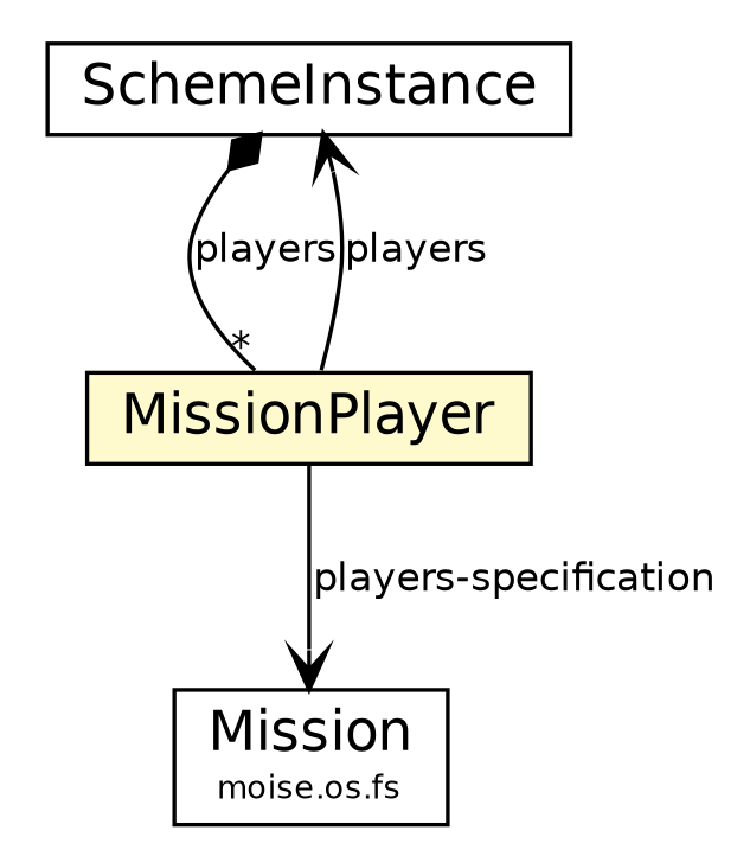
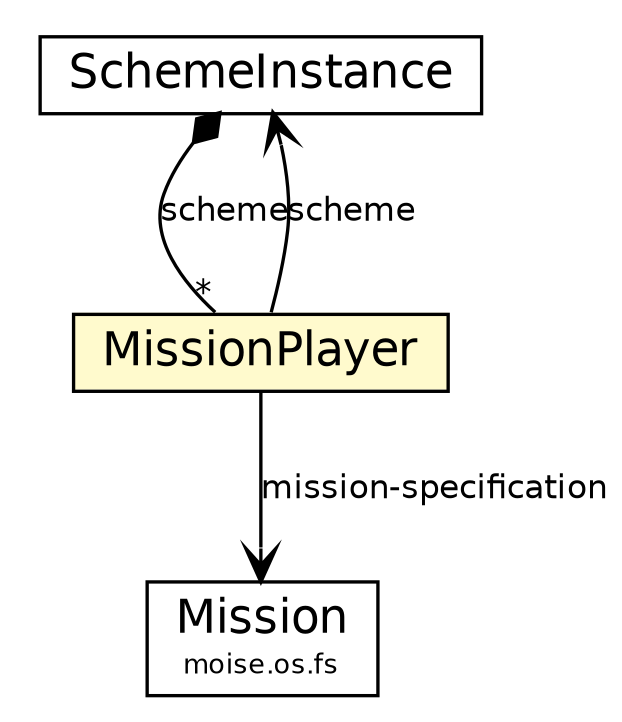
  digraph {
    nodesep=0.25
    ranksep=0.5
    node [fontcolor=black fontname=Helvetica fontsize=14.0 shape=plaintext]
    edge [arrowhead=open color=black fontcolor=black fontname=Helvetica fontsize=10.0 headport=p labelfontname=Helvetica labelfontsize=10 tailport=p]
    n1 [label=<<table title="moise.oe.SchemeInstance" border="0" cellborder="1" cellspacing="0" cellpadding="2" port="p" href="./SchemeInstance.html"> 		<tr><td><table border="0" cellspacing="0" cellpadding="1"> <tr><td align="center" balign="center"> SchemeInstance </td></tr> 		</table></td></tr> 		</table>>]
    n2 [label=<<table title="moise.oe.MissionPlayer" border="0" cellborder="1" cellspacing="0" cellpadding="2" port="p" bgcolor="lemonChiffon" href="./MissionPlayer.html"> 		<tr><td><table border="0" cellspacing="0" cellpadding="1"> <tr><td align="center" balign="center"> MissionPlayer </td></tr> 		</table></td></tr> 		</table>>]
    n3 [label=<<table title="moise.os.fs.Mission" border="0" cellborder="1" cellspacing="0" cellpadding="2" port="p" href="../os/fs/Mission.html"> 		<tr><td><table border="0" cellspacing="0" cellpadding="1"> <tr><td align="center" balign="center"> Mission </td></tr> <tr><td align="center" balign="center"><font point-size="8.0"> moise.os.fs </font></td></tr> 		</table></td></tr> 		</table>>]
-   n1 -> n2 [arrowhead=none arrowtail=diamond dir=both headlabel="*" label=players]
-   n2 -> n1 [label=players]
-   n2 -> n3 [label="players-specification"]
+   n1 -> n2 [arrowhead=none arrowtail=diamond dir=both headlabel="*" label=scheme]
+   n2 -> n1 [label=scheme]
+   n2 -> n3 [label="mission-specification"]
  }
